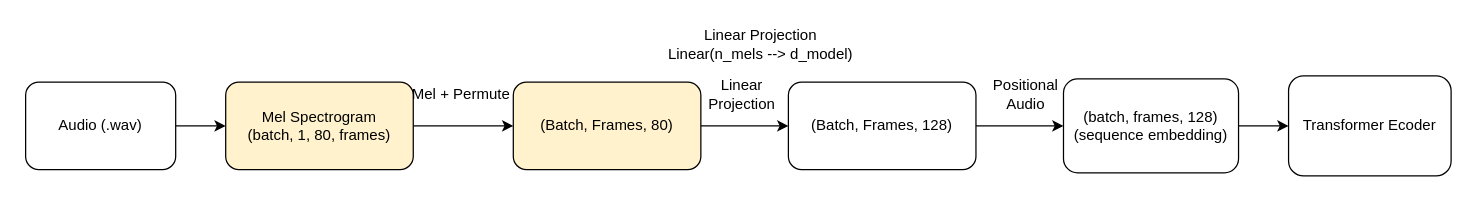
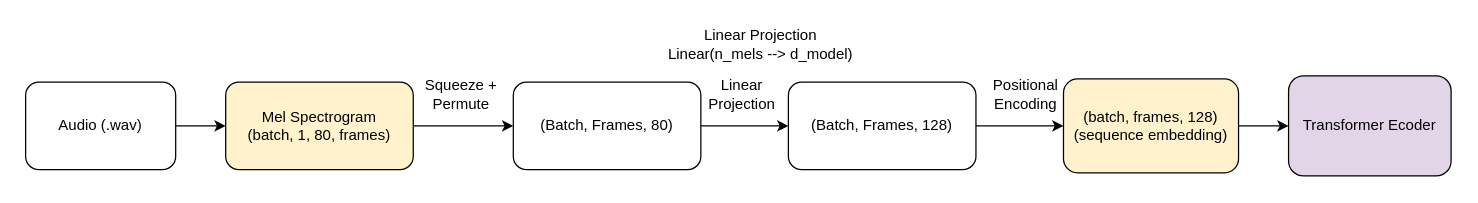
  <mxCell id="0" />
  <mxCell id="1" parent="0" />
  <mxCell id="2" style="edgeStyle=orthogonalEdgeStyle;rounded=0;orthogonalLoop=1;jettySize=auto;html=1;" edge="1" parent="1" source="3"><mxGeometry relative="1" as="geometry"><mxPoint x="180" y="100" as="targetPoint" /></mxGeometry></mxCell>
  <mxCell id="3" value="Audio (.wav)" style="rounded=1;whiteSpace=wrap;html=1;" vertex="1" parent="1"><mxGeometry x="20" y="65" width="120" height="70" as="geometry" /></mxCell>
  <mxCell id="4" style="edgeStyle=orthogonalEdgeStyle;rounded=0;orthogonalLoop=1;jettySize=auto;html=1;" edge="1" parent="1" source="5"><mxGeometry relative="1" as="geometry"><mxPoint x="410" y="100" as="targetPoint" /></mxGeometry></mxCell>
  <mxCell id="5" value="Mel Spectrogram&lt;div&gt;(batch, 1, 80, frames)&lt;/div&gt;" style="rounded=1;whiteSpace=wrap;html=1;fillColor=#fff2cc;" vertex="1" parent="1"><mxGeometry x="180" y="65" width="150" height="70" as="geometry" /></mxCell>
- <mxCell id="6" value="Mel + Permute" style="text;html=1;align=center;verticalAlign=middle;whiteSpace=wrap;rounded=0;" vertex="1" parent="1"><mxGeometry x="320" y="60" width="97" height="30" as="geometry" /></mxCell>
+ <mxCell id="6" value="Squeeze + Permute" style="text;html=1;align=center;verticalAlign=middle;whiteSpace=wrap;rounded=0;" vertex="1" parent="1"><mxGeometry x="320" y="60" width="97" height="30" as="geometry" /></mxCell>
  <mxCell id="7" style="edgeStyle=orthogonalEdgeStyle;rounded=0;orthogonalLoop=1;jettySize=auto;html=1;" edge="1" parent="1" source="8"><mxGeometry relative="1" as="geometry"><mxPoint x="630" y="100" as="targetPoint" /></mxGeometry></mxCell>
- <mxCell id="8" value="(Batch, Frames, 80)" style="rounded=1;whiteSpace=wrap;html=1;fillColor=#fff2cc;" vertex="1" parent="1"><mxGeometry x="410" y="65" width="150" height="70" as="geometry" /></mxCell>
+ <mxCell id="8" value="(Batch, Frames, 80)" style="rounded=1;whiteSpace=wrap;html=1;" vertex="1" parent="1"><mxGeometry x="410" y="65" width="150" height="70" as="geometry" /></mxCell>
  <mxCell id="9" value="Linear Projection" style="text;html=1;align=center;verticalAlign=middle;whiteSpace=wrap;rounded=0;" vertex="1" parent="1"><mxGeometry x="563" y="60" width="60" height="30" as="geometry" /></mxCell>
  <mxCell id="10" style="edgeStyle=orthogonalEdgeStyle;rounded=0;orthogonalLoop=1;jettySize=auto;html=1;" edge="1" parent="1" source="11"><mxGeometry relative="1" as="geometry"><mxPoint x="850" y="100" as="targetPoint" /></mxGeometry></mxCell>
  <mxCell id="11" value="(Batch, Frames, 128)" style="rounded=1;whiteSpace=wrap;html=1;" vertex="1" parent="1"><mxGeometry x="630" y="65" width="150" height="70" as="geometry" /></mxCell>
  <mxCell id="12" value="Linear Projection&lt;div&gt;Linear(n_mels --&amp;gt; d_model)&lt;/div&gt;" style="text;html=1;align=center;verticalAlign=middle;whiteSpace=wrap;rounded=0;" vertex="1" parent="1"><mxGeometry x="533" y="20" width="150" height="30" as="geometry" /></mxCell>
- <mxCell id="13" value="Positional Audio" style="text;html=1;align=center;verticalAlign=middle;whiteSpace=wrap;rounded=0;" vertex="1" parent="1"><mxGeometry x="790" y="60" width="60" height="30" as="geometry" /></mxCell>
+ <mxCell id="13" value="Positional Encoding" style="text;html=1;align=center;verticalAlign=middle;whiteSpace=wrap;rounded=0;" vertex="1" parent="1"><mxGeometry x="790" y="60" width="60" height="30" as="geometry" /></mxCell>
  <mxCell id="14" style="edgeStyle=orthogonalEdgeStyle;rounded=0;orthogonalLoop=1;jettySize=auto;html=1;" edge="1" parent="1" source="15"><mxGeometry relative="1" as="geometry"><mxPoint x="1030" y="100" as="targetPoint" /></mxGeometry></mxCell>
- <mxCell id="15" value="(batch, frames, 128) (sequence embedding)" style="rounded=1;whiteSpace=wrap;html=1;" vertex="1" parent="1"><mxGeometry x="850" y="62.5" width="140" height="75" as="geometry" /></mxCell>
- <mxCell id="16" value="Transformer Ecoder" style="rounded=1;whiteSpace=wrap;html=1;" vertex="1" parent="1"><mxGeometry x="1030" y="60" width="130" height="80" as="geometry" /></mxCell>
+ <mxCell id="15" value="(batch, frames, 128) (sequence embedding)" style="rounded=1;whiteSpace=wrap;html=1;fillColor=#fff2cc;" vertex="1" parent="1"><mxGeometry x="850" y="62.5" width="140" height="75" as="geometry" /></mxCell>
+ <mxCell id="16" value="Transformer Ecoder" style="rounded=1;whiteSpace=wrap;html=1;fillColor=#e1d5e7;" vertex="1" parent="1"><mxGeometry x="1030" y="60" width="130" height="80" as="geometry" /></mxCell>
